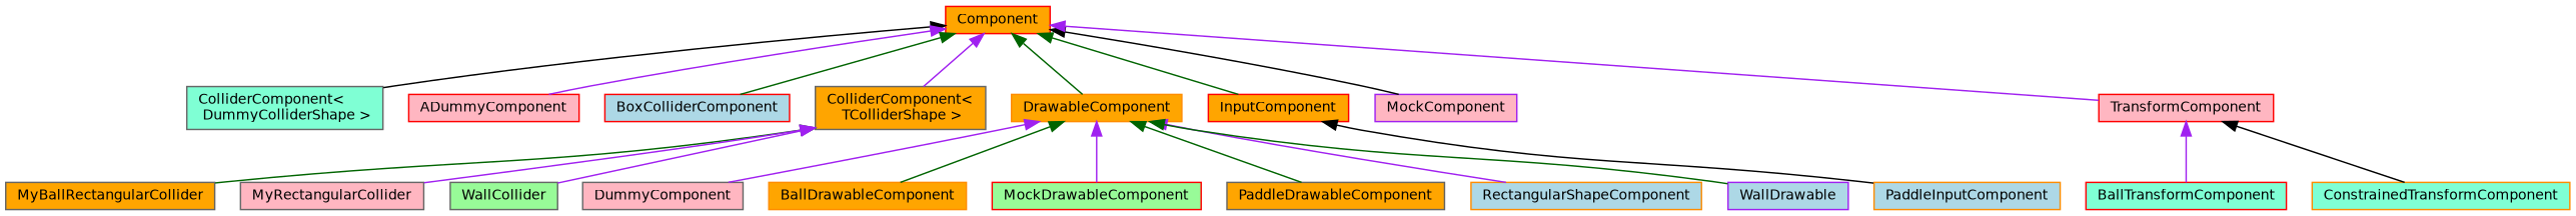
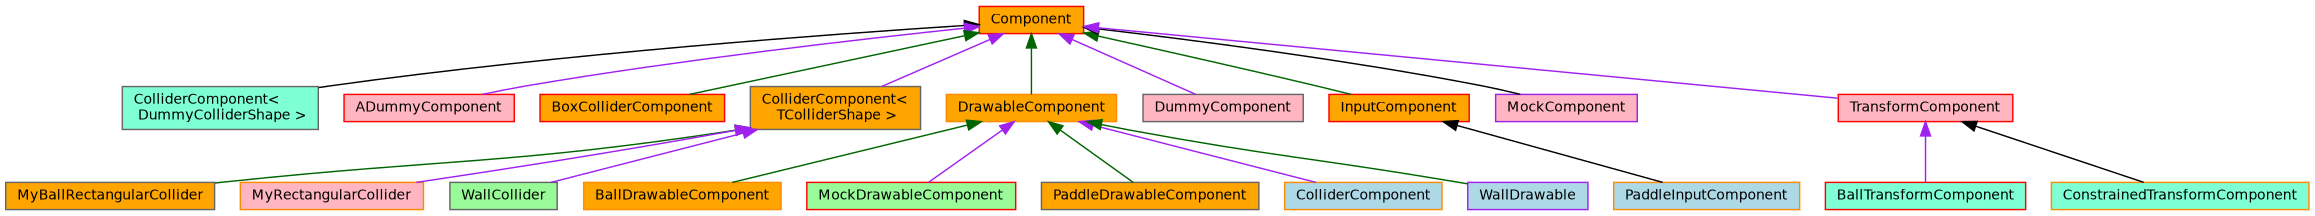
  digraph {
    rankdir=TB
    node [color=red fillcolor=orange fontname=Helvetica fontsize=10 shape=record style=filled]
    edge [color=purple dir=back fontname=Helvetica fontsize=10 labelfontname=Helvetica labelfontsize=10 style=solid]
    n1 [height=0.2 label=Component width=0.4]
    n2 [color=gray40 fillcolor=aquamarine height=0.2 label="ColliderComponent\<\l DummyColliderShape \>" width=0.4]
    n3 [fillcolor=lightpink height=0.2 label=ADummyComponent width=0.4]
-   n4 [fillcolor=lightblue height=0.2 label=BoxColliderComponent width=0.4]
+   n4 [height=0.2 label=BoxColliderComponent width=0.4]
    n5 [color=gray40 height=0.2 label="ColliderComponent\<\l TColliderShape \>" width=0.4]
    n6 [color=darkorange height=0.2 label=DrawableComponent width=0.4]
    n7 [color=gray40 fillcolor=lightpink height=0.2 label=DummyComponent width=0.4]
    n8 [height=0.2 label=InputComponent width=0.4]
    n9 [color=purple fillcolor=lightpink height=0.2 label=MockComponent width=0.4]
    n10 [fillcolor=lightpink height=0.2 label=TransformComponent width=0.4]
    n11 [color=gray40 height=0.2 label=MyBallRectangularCollider width=0.4]
-   n12 [color=gray40 fillcolor=lightpink height=0.2 label=MyRectangularCollider width=0.4]
+   n12 [color=darkorange fillcolor=lightpink height=0.2 label=MyRectangularCollider width=0.4]
    n13 [color=gray40 fillcolor=palegreen height=0.2 label=WallCollider width=0.4]
    n14 [color=darkorange height=0.2 label=BallDrawableComponent width=0.4]
    n15 [fillcolor=palegreen height=0.2 label=MockDrawableComponent width=0.4]
    n16 [color=gray40 height=0.2 label=PaddleDrawableComponent width=0.4]
-   n17 [color=darkorange fillcolor=lightblue height=0.2 label=RectangularShapeComponent width=0.4]
+   n17 [color=darkorange fillcolor=lightblue height=0.2 label=ColliderComponent width=0.4]
    n18 [color=purple fillcolor=lightblue height=0.2 label=WallDrawable width=0.4]
    n19 [color=darkorange fillcolor=lightblue height=0.2 label=PaddleInputComponent width=0.4]
    n20 [fillcolor=aquamarine height=0.2 label=BallTransformComponent width=0.4]
    n21 [color=darkorange fillcolor=aquamarine height=0.2 label=ConstrainedTransformComponent width=0.4]
    n1 -> n2 [color=black]
    n1 -> n3
    n1 -> n4 [color=darkgreen]
    n1 -> n5
    n1 -> n6 [color=darkgreen]
-   n6 -> n7
+   n1 -> n7
    n1 -> n8 [color=darkgreen]
    n1 -> n9 [color=black]
    n1 -> n10
    n5 -> n11 [color=darkgreen]
    n5 -> n12
    n5 -> n13
    n6 -> n14 [color=darkgreen]
    n6 -> n15
    n6 -> n16 [color=darkgreen]
    n6 -> n17
    n6 -> n18 [color=darkgreen]
    n8 -> n19 [color=black]
    n10 -> n20
    n10 -> n21 [color=black]
  }
